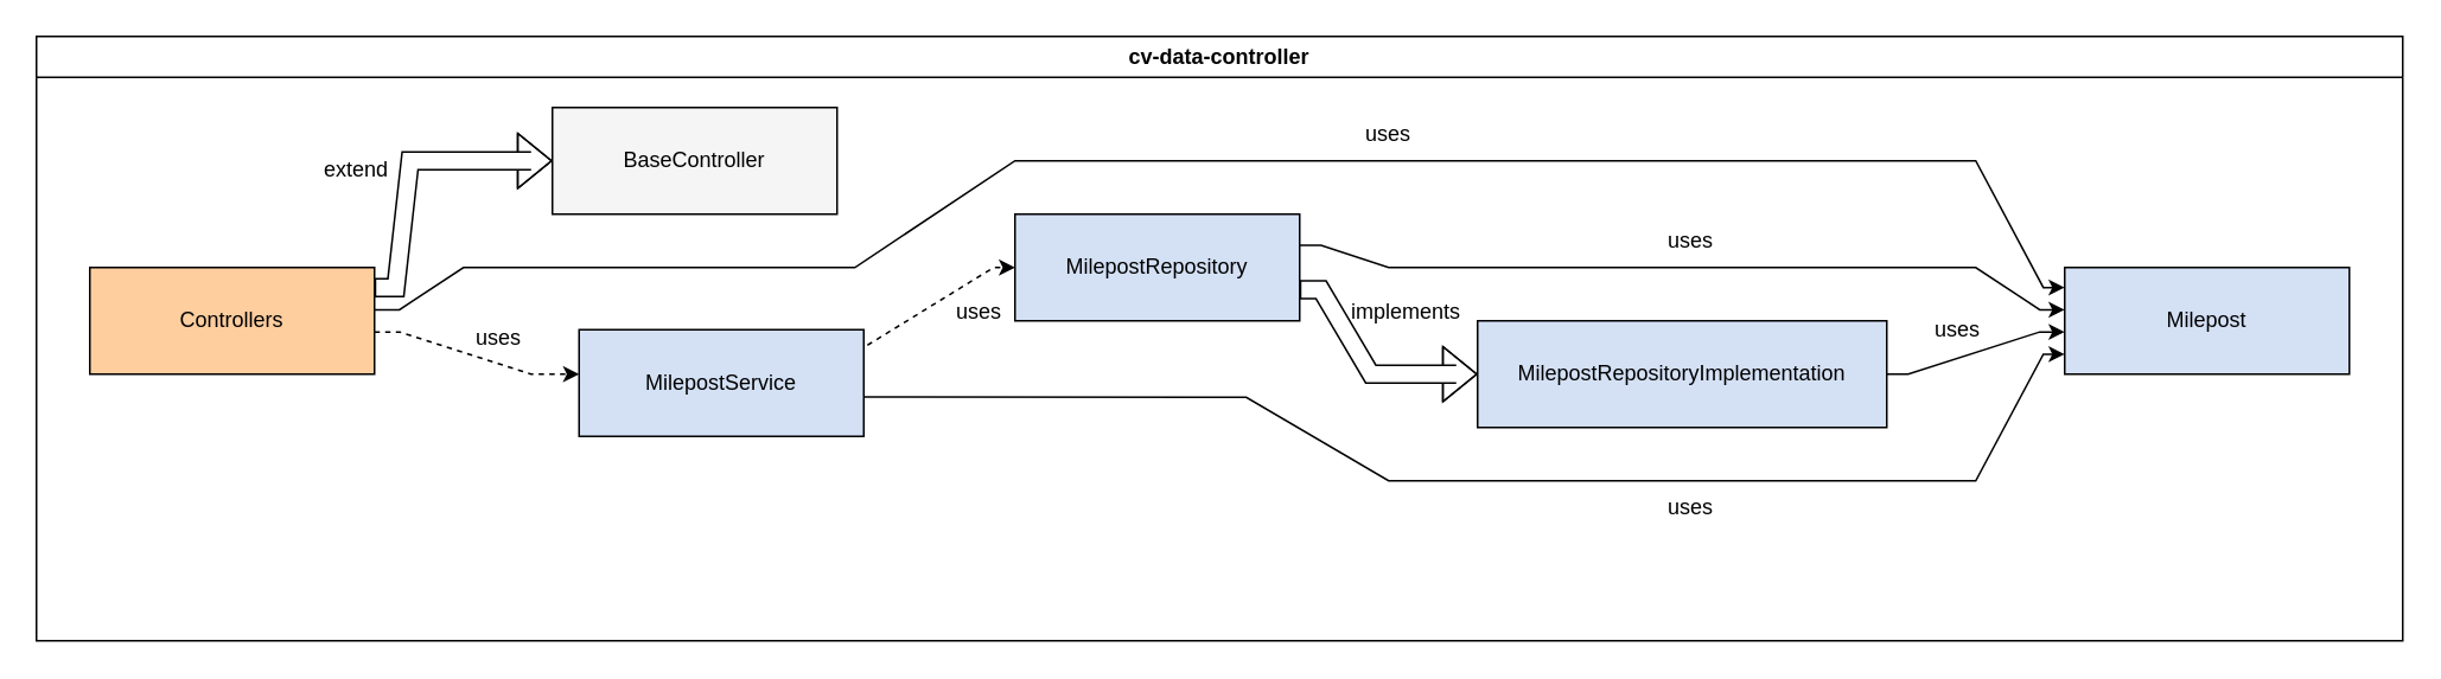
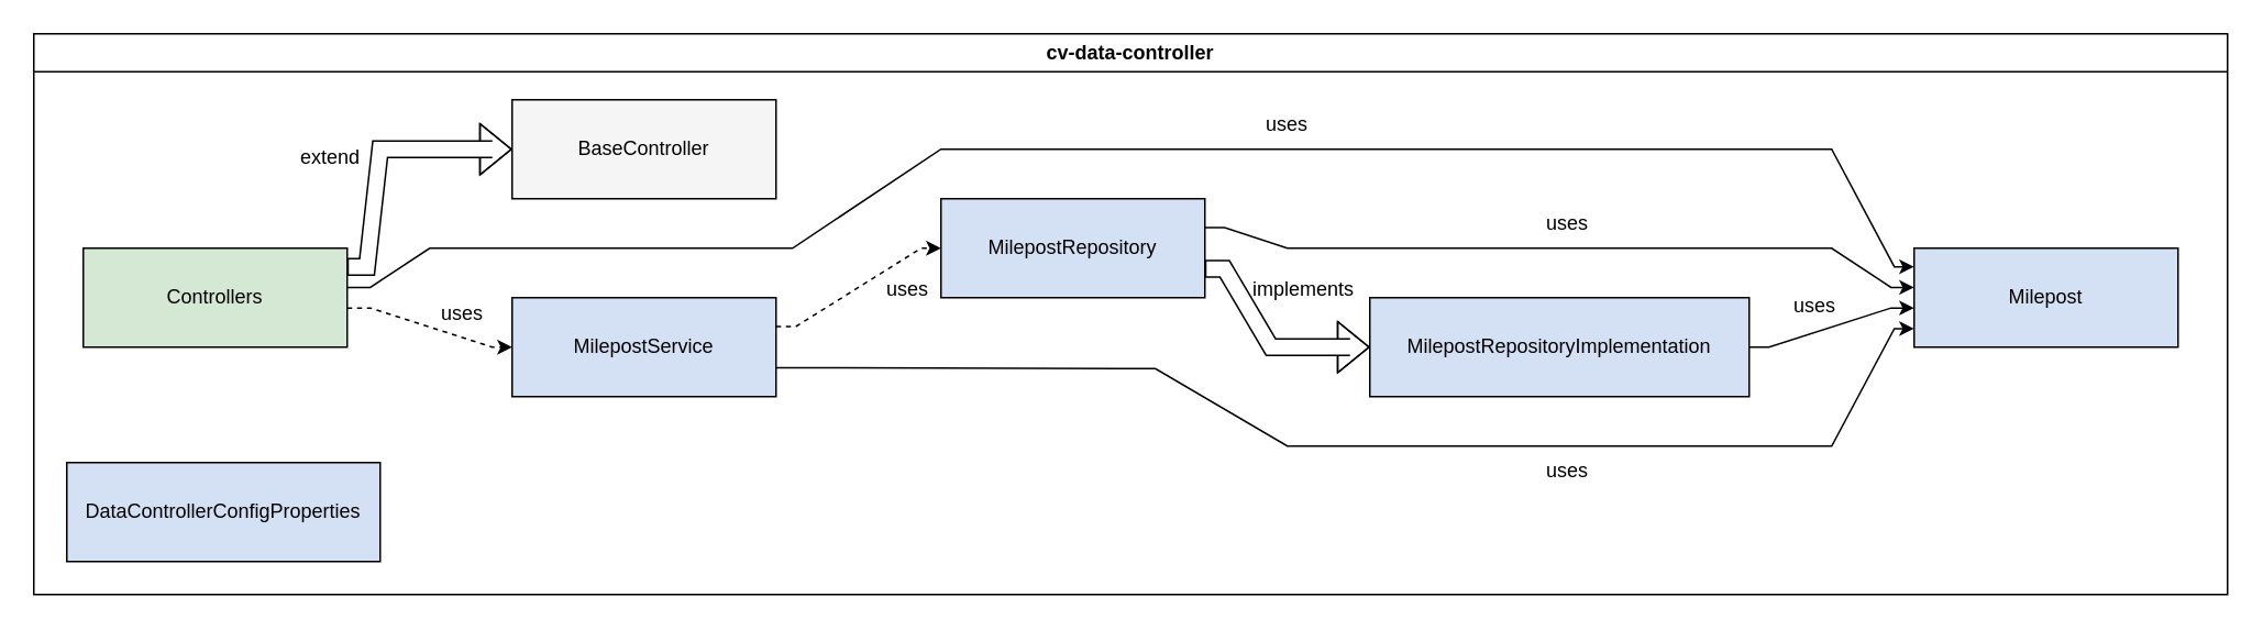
  <mxCell id="0" />
  <mxCell id="1" parent="0" />
  <mxCell id="2" value="BaseController" style="rounded=0;whiteSpace=wrap;html=1;fillColor=#f5f5f5;container=0;" vertex="1" parent="1"><mxGeometry x="310" y="60" width="160" height="60" as="geometry" /></mxCell>
  <mxCell id="3" style="edgeStyle=orthogonalEdgeStyle;rounded=0;orthogonalLoop=1;jettySize=auto;html=1;noEdgeStyle=1;orthogonal=1;" edge="1" parent="1" source="6" target="7"><mxGeometry relative="1" as="geometry"><Array as="points"><mxPoint x="224" y="173.75" /><mxPoint x="260" y="150" /><mxPoint x="480" y="150" /><mxPoint x="570" y="90" /><mxPoint x="780" y="90" /><mxPoint x="780" y="90" /><mxPoint x="1110" y="90" /><mxPoint x="1148" y="161.25" /></Array></mxGeometry></mxCell>
  <mxCell id="4" style="edgeStyle=orthogonalEdgeStyle;rounded=0;orthogonalLoop=1;jettySize=auto;html=1;noEdgeStyle=1;orthogonal=1;dashed=1;" edge="1" parent="1" source="6" target="15"><mxGeometry relative="1" as="geometry"><Array as="points"><mxPoint x="224" y="186.25" /><mxPoint x="298" y="210" /></Array></mxGeometry></mxCell>
  <mxCell id="5" style="edgeStyle=orthogonalEdgeStyle;rounded=0;orthogonalLoop=1;jettySize=auto;html=1;shape=flexArrow;noEdgeStyle=1;orthogonal=1;" edge="1" parent="1" source="6" target="2"><mxGeometry relative="1" as="geometry"><Array as="points"><mxPoint x="222" y="161.25" /><mxPoint x="230" y="90" /><mxPoint x="298" y="90" /></Array></mxGeometry></mxCell>
- <mxCell id="6" value="Controllers" style="rounded=0;whiteSpace=wrap;html=1;fillColor=#FFCE9F;container=0;" vertex="1" parent="1"><mxGeometry y="150" width="160" height="60" as="geometry" x="50" /></mxCell>
+ <mxCell id="6" value="Controllers" style="rounded=0;whiteSpace=wrap;html=1;fillColor=#d5e8d4;container=0;" vertex="1" parent="1"><mxGeometry y="150" width="160" height="60" as="geometry" x="50" /></mxCell>
  <mxCell id="7" value="Milepost" style="rounded=0;whiteSpace=wrap;html=1;fillColor=#D4E1F5;container=0;" vertex="1" parent="1"><mxGeometry x="1160" y="150" width="160" height="60" as="geometry" /></mxCell>
  <mxCell id="8" style="edgeStyle=orthogonalEdgeStyle;rounded=0;orthogonalLoop=1;jettySize=auto;html=1;noEdgeStyle=1;orthogonal=1;" edge="1" parent="1" source="10" target="7"><mxGeometry relative="1" as="geometry"><Array as="points"><mxPoint x="742" y="137.5" /><mxPoint x="780" y="150" /><mxPoint x="1110" y="150" /><mxPoint x="1146" y="173.75" /></Array></mxGeometry></mxCell>
  <mxCell id="9" style="edgeStyle=orthogonalEdgeStyle;rounded=0;orthogonalLoop=1;jettySize=auto;html=1;shape=flexArrow;noEdgeStyle=1;orthogonal=1;" edge="1" parent="1" source="10" target="12"><mxGeometry relative="1" as="geometry"><Array as="points"><mxPoint x="742" y="162.5" /><mxPoint x="770" y="210" /><mxPoint x="818" y="210" /></Array></mxGeometry></mxCell>
  <mxCell id="10" value="MilepostRepository" style="rounded=0;whiteSpace=wrap;html=1;fillColor=#D4E1F5;container=0;" vertex="1" parent="1"><mxGeometry x="570" y="120" width="160" height="60" as="geometry" /></mxCell>
  <mxCell id="11" style="edgeStyle=orthogonalEdgeStyle;rounded=0;orthogonalLoop=1;jettySize=auto;html=1;noEdgeStyle=1;orthogonal=1;" edge="1" parent="1" source="12" target="7"><mxGeometry relative="1" as="geometry"><Array as="points"><mxPoint x="1072" y="210" /><mxPoint x="1146" y="186.25" /></Array></mxGeometry></mxCell>
  <mxCell id="12" value="MilepostRepositoryImplementation" style="rounded=0;whiteSpace=wrap;html=1;fillColor=#D4E1F5;container=0;" vertex="1" parent="1"><mxGeometry x="830" y="180" width="230" height="60" as="geometry" /></mxCell>
  <mxCell id="13" style="edgeStyle=orthogonalEdgeStyle;rounded=0;orthogonalLoop=1;jettySize=auto;html=1;noEdgeStyle=1;orthogonal=1;dashed=1;" edge="1" parent="1" source="15" target="10"><mxGeometry relative="1" as="geometry"><Array as="points"><mxPoint x="482" y="197.5" /><mxPoint x="558" y="150" /></Array></mxGeometry></mxCell>
  <mxCell id="14" style="edgeStyle=orthogonalEdgeStyle;rounded=0;orthogonalLoop=1;jettySize=auto;html=1;noEdgeStyle=1;orthogonal=1;" edge="1" parent="1" source="15" target="7"><mxGeometry relative="1" as="geometry"><Array as="points"><mxPoint x="482" y="222.5" /><mxPoint x="700" y="223" /><mxPoint x="780" y="270" /><mxPoint x="1110" y="270" /><mxPoint x="1148" y="198.75" /></Array></mxGeometry></mxCell>
- <mxCell id="15" value="MilepostService" style="rounded=0;whiteSpace=wrap;html=1;fillColor=#D4E1F5;container=0;" vertex="1" parent="1"><mxGeometry x="325" y="185" width="160" height="60" as="geometry" /></mxCell>
+ <mxCell id="15" value="MilepostService" style="rounded=0;whiteSpace=wrap;html=1;fillColor=#D4E1F5;container=0;" vertex="1" parent="1"><mxGeometry x="310" y="180" width="160" height="60" as="geometry" /></mxCell>
  <mxCell id="16" value="cv-data-controller" style="swimlane;whiteSpace=wrap;html=1;" vertex="1" parent="1"><mxGeometry x="20" y="20" width="1330" height="340" as="geometry" /></mxCell>
  <mxCell id="17" value="extend" style="text;html=1;align=center;verticalAlign=middle;whiteSpace=wrap;rounded=0;" vertex="1" parent="16"><mxGeometry x="150" y="60" width="60" height="30" as="geometry" /></mxCell>
  <mxCell id="18" value="implements" style="text;html=1;align=center;verticalAlign=middle;whiteSpace=wrap;rounded=0;" vertex="1" parent="16"><mxGeometry x="740" y="140" width="60" height="30" as="geometry" /></mxCell>
  <mxCell id="19" value="uses" style="text;html=1;align=center;verticalAlign=middle;whiteSpace=wrap;rounded=0;" vertex="1" parent="16"><mxGeometry x="900" y="100" width="60" height="30" as="geometry" /></mxCell>
  <mxCell id="20" value="uses" style="text;html=1;align=center;verticalAlign=middle;whiteSpace=wrap;rounded=0;" vertex="1" parent="16"><mxGeometry x="730" y="40" width="60" height="30" as="geometry" /></mxCell>
  <mxCell id="21" value="uses" style="text;html=1;align=center;verticalAlign=middle;whiteSpace=wrap;rounded=0;" vertex="1" parent="16"><mxGeometry x="230" y="155" width="60" height="30" as="geometry" /></mxCell>
  <mxCell id="22" value="uses" style="text;html=1;align=center;verticalAlign=middle;whiteSpace=wrap;rounded=0;" vertex="1" parent="16"><mxGeometry x="900" y="250" width="60" height="30" as="geometry" /></mxCell>
  <mxCell id="23" value="uses" style="text;html=1;align=center;verticalAlign=middle;whiteSpace=wrap;rounded=0;" vertex="1" parent="16"><mxGeometry x="1050" y="150" width="60" height="30" as="geometry" /></mxCell>
  <mxCell id="24" value="uses" style="text;html=1;align=center;verticalAlign=middle;whiteSpace=wrap;rounded=0;" vertex="1" parent="16"><mxGeometry x="500" y="140" width="60" height="30" as="geometry" /></mxCell>
+ <mxCell id="25" value="DataControllerConfigProperties" style="rounded=0;whiteSpace=wrap;html=1;fillColor=#D4E1F5;container=0;" vertex="1" parent="16"><mxGeometry x="20" y="260" width="190" height="60" as="geometry" /></mxCell>
